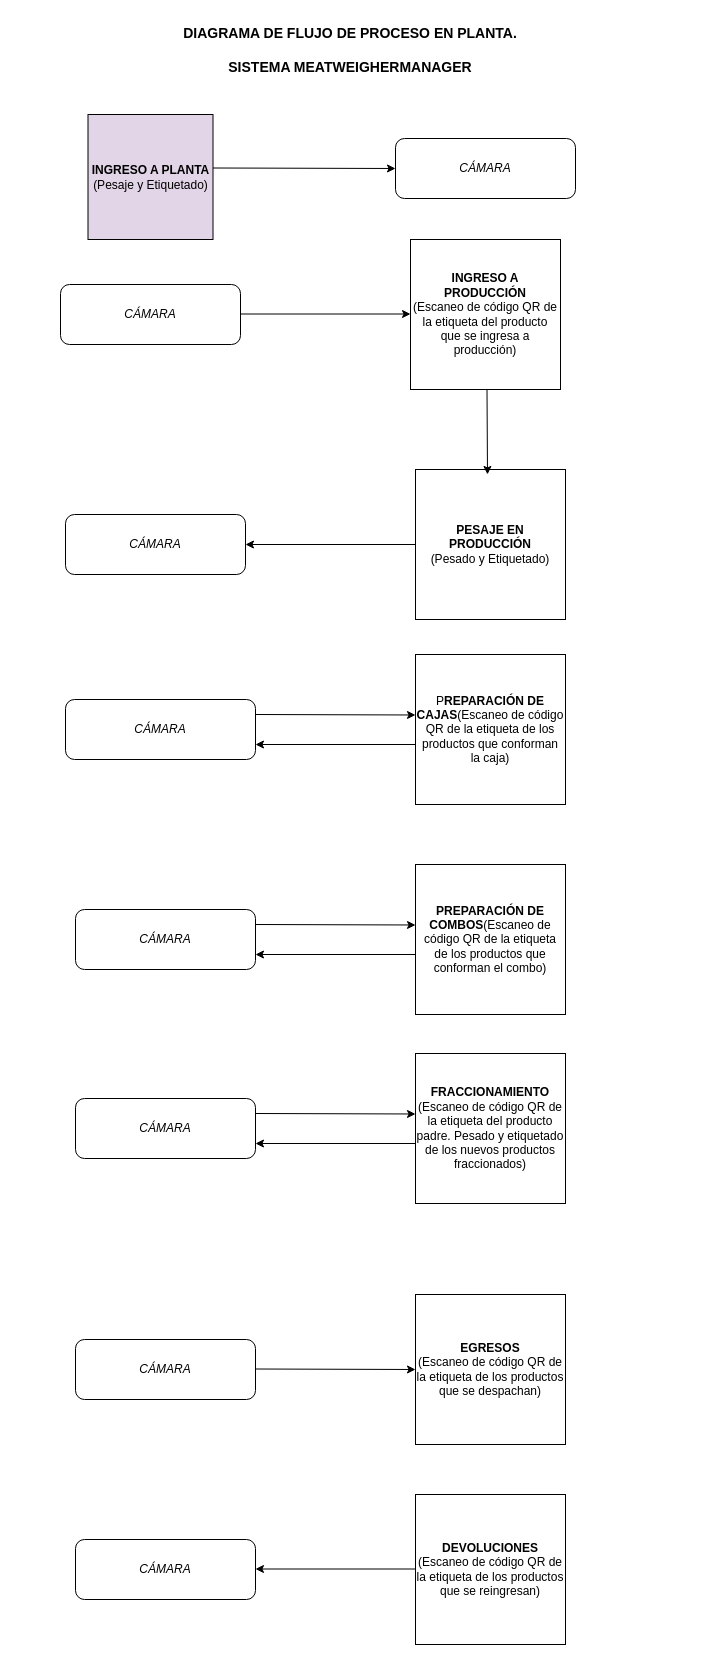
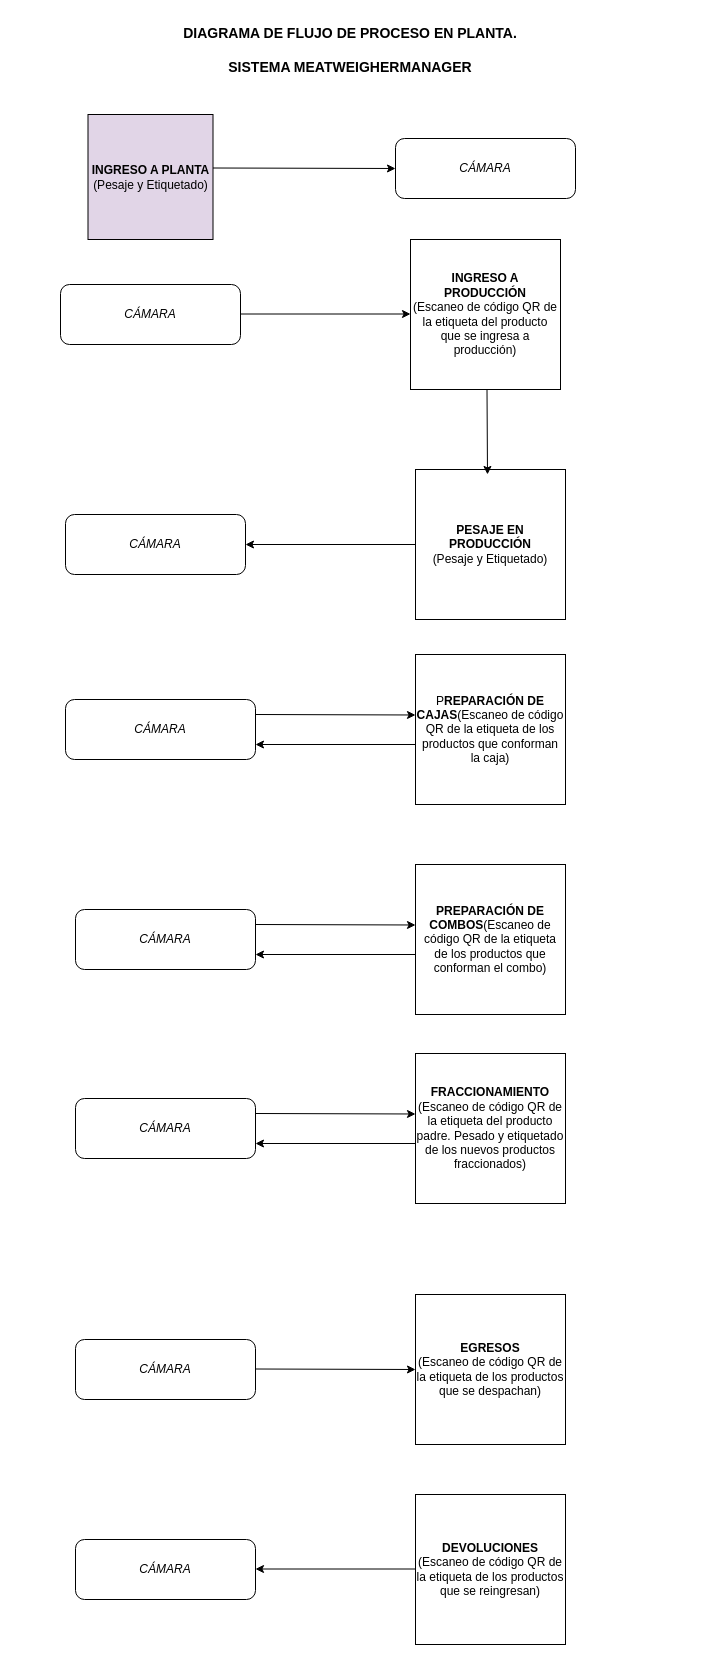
  <mxCell id="0" />
  <mxCell id="1" parent="0" />
  <mxCell id="2" value="&lt;b&gt;INGRESO A PLANTA&lt;/b&gt;&lt;div&gt;(Pesaje y Etiquetado)&lt;/div&gt;" style="whiteSpace=wrap;html=1;aspect=fixed;fillColor=#e1d5e7;" vertex="1" parent="1"><mxGeometry x="87.5" y="114" width="125" height="125" as="geometry" /></mxCell>
  <mxCell id="3" value="&lt;i&gt;CÁMARA&lt;/i&gt;" style="rounded=1;whiteSpace=wrap;html=1;" vertex="1" parent="1"><mxGeometry x="395" y="138" width="180" height="60" as="geometry" /></mxCell>
  <mxCell id="4" value="&lt;i&gt;CÁMARA&lt;/i&gt;" style="rounded=1;whiteSpace=wrap;html=1;" vertex="1" parent="1"><mxGeometry x="60" y="284" width="180" height="60" as="geometry" /></mxCell>
  <mxCell id="5" value="&lt;b&gt;INGRESO A PRODUCCIÓN&lt;/b&gt;&lt;div&gt;(Escaneo de código QR de la etiqueta del producto que se ingresa a producción)&lt;/div&gt;" style="whiteSpace=wrap;html=1;aspect=fixed;" vertex="1" parent="1"><mxGeometry x="410" y="239" width="150" height="150" as="geometry" /></mxCell>
- <mxCell id="6" value="&lt;b&gt;PESAJE EN PRODUCCIÓN&lt;/b&gt;&lt;div&gt;(Pesado y Etiquetado)&lt;/div&gt;" style="whiteSpace=wrap;html=1;aspect=fixed;" vertex="1" parent="1"><mxGeometry x="415" y="469" width="150" height="150" as="geometry" /></mxCell>
+ <mxCell id="6" value="&lt;b&gt;PESAJE EN PRODUCCIÓN&lt;/b&gt;&lt;div&gt;(Pesaje y Etiquetado)&lt;/div&gt;" style="whiteSpace=wrap;html=1;aspect=fixed;" vertex="1" parent="1"><mxGeometry x="415" y="469" width="150" height="150" as="geometry" /></mxCell>
  <mxCell id="7" value="" style="endArrow=classic;html=1;rounded=0;entryX=0.48;entryY=0.033;entryDx=0;entryDy=0;entryPerimeter=0;" edge="1" parent="1" target="6"><mxGeometry width="50" height="50" relative="1" as="geometry"><mxPoint x="486.5" y="389" as="sourcePoint" /><mxPoint x="487" y="464" as="targetPoint" /></mxGeometry></mxCell>
  <mxCell id="8" value="" style="endArrow=classic;html=1;rounded=0;entryX=0;entryY=0.5;entryDx=0;entryDy=0;" edge="1" parent="1"><mxGeometry width="50" height="50" relative="1" as="geometry"><mxPoint x="240" y="313.5" as="sourcePoint" /><mxPoint x="410" y="313.5" as="targetPoint" /></mxGeometry></mxCell>
  <mxCell id="9" value="&lt;i&gt;CÁMARA&lt;/i&gt;" style="rounded=1;whiteSpace=wrap;html=1;" vertex="1" parent="1"><mxGeometry x="65" y="514" width="180" height="60" as="geometry" /></mxCell>
  <mxCell id="10" value="" style="endArrow=classic;html=1;rounded=0;" edge="1" parent="1"><mxGeometry width="50" height="50" relative="1" as="geometry"><mxPoint x="415" y="544" as="sourcePoint" /><mxPoint x="245" y="544" as="targetPoint" /></mxGeometry></mxCell>
  <mxCell id="11" value="&lt;b&gt;EGRESOS&lt;/b&gt;&lt;div&gt;(Escaneo de código QR de la etiqueta de los productos que se despachan)&lt;/div&gt;" style="whiteSpace=wrap;html=1;aspect=fixed;" vertex="1" parent="1"><mxGeometry x="415" y="1294" width="150" height="150" as="geometry" /></mxCell>
  <mxCell id="12" value="&lt;i&gt;CÁMARA&lt;/i&gt;" style="rounded=1;whiteSpace=wrap;html=1;" vertex="1" parent="1"><mxGeometry x="75" y="1339" width="180" height="60" as="geometry" /></mxCell>
  <mxCell id="13" value="" style="endArrow=classic;html=1;rounded=0;entryX=0;entryY=0.5;entryDx=0;entryDy=0;" edge="1" parent="1" target="11"><mxGeometry width="50" height="50" relative="1" as="geometry"><mxPoint x="255" y="1368.5" as="sourcePoint" /><mxPoint x="465" y="1368.5" as="targetPoint" /></mxGeometry></mxCell>
  <mxCell id="14" value="&lt;b&gt;DEVOLUCIONES&lt;/b&gt;&lt;div&gt;(Escaneo de código QR de la etiqueta de los productos que se reingresan)&lt;/div&gt;" style="whiteSpace=wrap;html=1;aspect=fixed;" vertex="1" parent="1"><mxGeometry x="415" y="1494" width="150" height="150" as="geometry" /></mxCell>
  <mxCell id="15" value="&lt;i&gt;CÁMARA&lt;/i&gt;" style="rounded=1;whiteSpace=wrap;html=1;" vertex="1" parent="1"><mxGeometry x="75" y="1539" width="180" height="60" as="geometry" /></mxCell>
  <mxCell id="16" value="&lt;b&gt;PREPARACIÓN DE COMBOS&lt;/b&gt;(Escaneo de código QR de la etiqueta de los productos que conforman el combo)" style="whiteSpace=wrap;html=1;aspect=fixed;" vertex="1" parent="1"><mxGeometry x="415" y="864" width="150" height="150" as="geometry" /></mxCell>
  <mxCell id="17" value="P&lt;b&gt;REPARACIÓN DE CAJAS&lt;/b&gt;(Escaneo de código QR de la etiqueta de los productos que conforman la caja)" style="whiteSpace=wrap;html=1;aspect=fixed;" vertex="1" parent="1"><mxGeometry x="415" y="654" width="150" height="150" as="geometry" /></mxCell>
  <mxCell id="18" value="&lt;i&gt;CÁMARA&lt;/i&gt;" style="rounded=1;whiteSpace=wrap;html=1;" vertex="1" parent="1"><mxGeometry x="65" y="699" width="190" height="60" as="geometry" /></mxCell>
  <mxCell id="19" value="" style="endArrow=classic;html=1;rounded=0;entryX=0;entryY=0.5;entryDx=0;entryDy=0;" edge="1" parent="1"><mxGeometry width="50" height="50" relative="1" as="geometry"><mxPoint x="255" y="714" as="sourcePoint" /><mxPoint x="415" y="714.5" as="targetPoint" /></mxGeometry></mxCell>
  <mxCell id="20" value="" style="endArrow=classic;html=1;rounded=0;" edge="1" parent="1"><mxGeometry width="50" height="50" relative="1" as="geometry"><mxPoint x="415" y="744" as="sourcePoint" /><mxPoint x="255" y="744" as="targetPoint" /></mxGeometry></mxCell>
  <mxCell id="21" value="&lt;i&gt;CÁMARA&lt;/i&gt;" style="rounded=1;whiteSpace=wrap;html=1;" vertex="1" parent="1"><mxGeometry x="75" y="909" width="180" height="60" as="geometry" /></mxCell>
  <mxCell id="22" value="" style="endArrow=classic;html=1;rounded=0;entryX=0;entryY=0.5;entryDx=0;entryDy=0;" edge="1" parent="1"><mxGeometry width="50" height="50" relative="1" as="geometry"><mxPoint x="255" y="924" as="sourcePoint" /><mxPoint x="415" y="924.5" as="targetPoint" /></mxGeometry></mxCell>
  <mxCell id="23" value="" style="endArrow=classic;html=1;rounded=0;" edge="1" parent="1"><mxGeometry width="50" height="50" relative="1" as="geometry"><mxPoint x="415" y="954" as="sourcePoint" /><mxPoint x="255" y="954" as="targetPoint" /></mxGeometry></mxCell>
  <mxCell id="24" value="&lt;b&gt;FRACCIONAMIENTO&lt;/b&gt;&lt;div&gt;(Escaneo de código QR de la etiqueta del producto padre. Pesado y etiquetado de los nuevos productos fraccionados)&lt;/div&gt;" style="whiteSpace=wrap;html=1;aspect=fixed;" vertex="1" parent="1"><mxGeometry x="415" y="1053" width="150" height="150" as="geometry" /></mxCell>
  <mxCell id="25" value="" style="endArrow=classic;html=1;rounded=0;" edge="1" parent="1"><mxGeometry width="50" height="50" relative="1" as="geometry"><mxPoint x="415" y="1568.5" as="sourcePoint" /><mxPoint x="255" y="1568.5" as="targetPoint" /></mxGeometry></mxCell>
  <mxCell id="26" value="&lt;i&gt;CÁMARA&lt;/i&gt;" style="rounded=1;whiteSpace=wrap;html=1;" vertex="1" parent="1"><mxGeometry x="75" y="1098" width="180" height="60" as="geometry" /></mxCell>
  <mxCell id="27" value="" style="endArrow=classic;html=1;rounded=0;entryX=0;entryY=0.5;entryDx=0;entryDy=0;" edge="1" parent="1"><mxGeometry width="50" height="50" relative="1" as="geometry"><mxPoint x="255" y="1113" as="sourcePoint" /><mxPoint x="415" y="1113.5" as="targetPoint" /></mxGeometry></mxCell>
  <mxCell id="28" value="" style="endArrow=classic;html=1;rounded=0;" edge="1" parent="1"><mxGeometry width="50" height="50" relative="1" as="geometry"><mxPoint x="415" y="1143" as="sourcePoint" /><mxPoint x="255" y="1143" as="targetPoint" /></mxGeometry></mxCell>
  <mxCell id="29" value="&lt;b&gt;&lt;font style=&quot;font-size: 14px;&quot;&gt;DIAGRAMA DE FLUJO DE PROCESO EN PLANTA.&lt;/font&gt;&lt;/b&gt;&lt;div&gt;&lt;b&gt;&lt;font style=&quot;font-size: 14px;&quot;&gt;&lt;br&gt;&lt;/font&gt;&lt;/b&gt;&lt;div&gt;&lt;b&gt;&lt;font style=&quot;font-size: 14px;&quot;&gt;SISTEMA MEATWEIGHERMANAGER&lt;/font&gt;&lt;/b&gt;&lt;/div&gt;&lt;/div&gt;" style="rounded=0;whiteSpace=wrap;html=1;strokeColor=none;" vertex="1" parent="1"><mxGeometry x="20" width="660" height="60" as="geometry" y="20" /></mxCell>
  <mxCell id="30" value="" style="endArrow=classic;html=1;rounded=0;entryX=0;entryY=0.5;entryDx=0;entryDy=0;" edge="1" parent="1" target="3"><mxGeometry width="50" height="50" relative="1" as="geometry"><mxPoint x="212.5" y="167.5" as="sourcePoint" /><mxPoint x="382.5" y="167.5" as="targetPoint" /></mxGeometry></mxCell>
